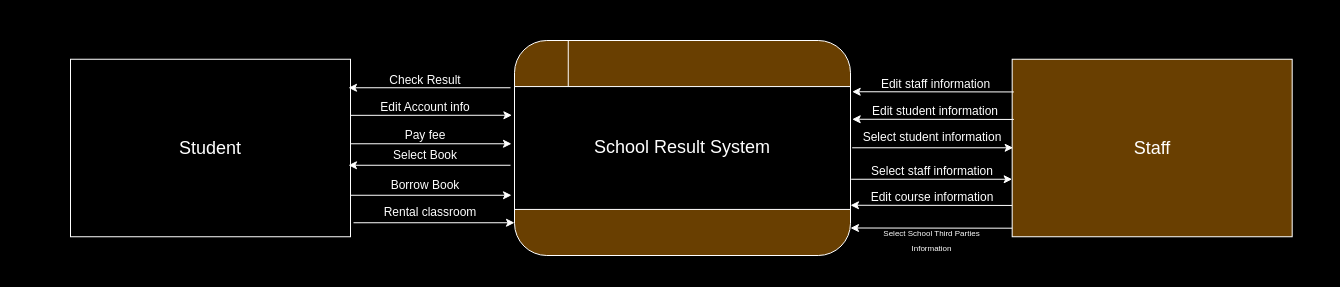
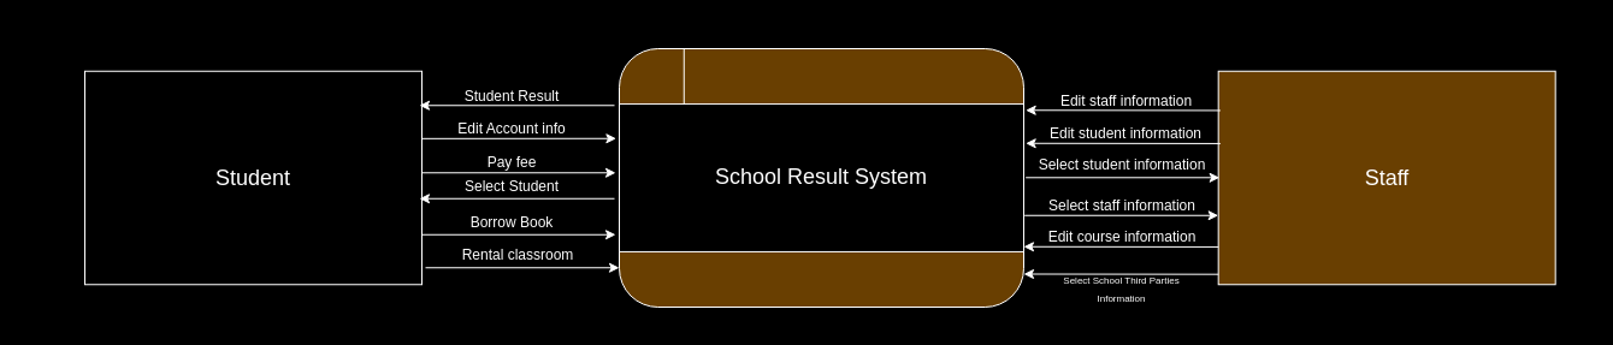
  <mxCell id="0" />
  <mxCell id="1" parent="0" />
  <mxCell id="2" value="" style="rounded=0;whiteSpace=wrap;html=1;fillColor=#000000;" vertex="1" parent="1"><mxGeometry x="20" y="20.75" width="1298" height="244.25" as="geometry" /></mxCell>
  <mxCell id="3" value="" style="group" parent="1" vertex="1" connectable="0"><mxGeometry y="40" width="336" height="215" as="geometry" x="514" /></mxCell>
  <mxCell id="4" value="" style="rounded=1;whiteSpace=wrap;html=1;fillColor=#693F01;strokeColor=#FFFFFF;" parent="3" vertex="1"><mxGeometry width="336.0" height="215" as="geometry" /></mxCell>
  <mxCell id="5" value="&lt;font style=&quot;font-size: 18px;&quot; color=&quot;#ffffff&quot;&gt;School Result System&lt;/font&gt;" style="rounded=0;whiteSpace=wrap;html=1;fillColor=#000000;strokeColor=#FFFFFF;" parent="3" vertex="1"><mxGeometry y="46.071" width="336.0" height="122.857" as="geometry" /></mxCell>
  <mxCell id="6" value="" style="endArrow=none;html=1;rounded=0;strokeColor=#FFFFFF;" parent="3" edge="1"><mxGeometry width="50" height="50" relative="1" as="geometry"><mxPoint x="53.76" y="46.071" as="sourcePoint" /><mxPoint x="53.76" as="targetPoint" /></mxGeometry></mxCell>
  <mxCell id="7" value="&lt;font style=&quot;font-size: 18px;&quot; color=&quot;#ffffff&quot;&gt;Staff&lt;/font&gt;" style="rounded=0;whiteSpace=wrap;html=1;fillColor=#693F01;strokeColor=#FFFFFF;" parent="1" vertex="1"><mxGeometry x="1011.68" y="58.75" width="280" height="177.5" as="geometry" /></mxCell>
  <mxCell id="8" value="&lt;font style=&quot;font-size: 18px;&quot; color=&quot;#ffffff&quot;&gt;Student&lt;/font&gt;" style="rounded=0;whiteSpace=wrap;html=1;fillColor=#000000;strokeColor=#FFFFFF;" parent="1" vertex="1"><mxGeometry x="70" y="58.75" width="280" height="177.5" as="geometry" /></mxCell>
  <mxCell id="9" value="" style="endArrow=classic;html=1;rounded=0;entryX=1;entryY=0.25;entryDx=0;entryDy=0;exitX=0.006;exitY=0.218;exitDx=0;exitDy=0;exitPerimeter=0;fontColor=#FFFFFF;strokeColor=#FFFFFF;" parent="1" edge="1"><mxGeometry width="50" height="50" relative="1" as="geometry"><mxPoint x="1013.36" y="91.44" as="sourcePoint" /><mxPoint x="851.68" y="91.255" as="targetPoint" /></mxGeometry></mxCell>
- <mxCell id="10" value="Check Result" style="text;html=1;align=center;verticalAlign=middle;whiteSpace=wrap;rounded=0;fontColor=#FFFFFF;" parent="1" vertex="1"><mxGeometry x="370" y="64.75" width="110" height="30" as="geometry" /></mxCell>
+ <mxCell id="10" value="Student Result" style="text;html=1;align=center;verticalAlign=middle;whiteSpace=wrap;rounded=0;fontColor=#FFFFFF;" parent="1" vertex="1"><mxGeometry x="370" y="64.75" width="110" height="30" as="geometry" /></mxCell>
  <mxCell id="11" value="Edit Account info" style="text;html=1;align=center;verticalAlign=middle;whiteSpace=wrap;rounded=0;fontColor=#FFFFFF;" parent="1" vertex="1"><mxGeometry x="375" y="87.25" width="100" height="40" as="geometry" /></mxCell>
  <mxCell id="12" value="Pay fee" style="text;html=1;align=center;verticalAlign=middle;whiteSpace=wrap;rounded=0;fontColor=#FFFFFF;" parent="1" vertex="1"><mxGeometry x="375" y="114.75" width="100" height="40" as="geometry" /></mxCell>
- <mxCell id="13" value="Select Book" style="text;html=1;align=center;verticalAlign=middle;whiteSpace=wrap;rounded=0;fontColor=#FFFFFF;" parent="1" vertex="1"><mxGeometry x="375" y="134.75" width="100" height="40" as="geometry" /></mxCell>
+ <mxCell id="13" value="Select Student" style="text;html=1;align=center;verticalAlign=middle;whiteSpace=wrap;rounded=0;fontColor=#FFFFFF;" parent="1" vertex="1"><mxGeometry x="375" y="134.75" width="100" height="40" as="geometry" /></mxCell>
  <mxCell id="14" value="Borrow Book" style="text;html=1;align=center;verticalAlign=middle;whiteSpace=wrap;rounded=0;fontColor=#FFFFFF;" parent="1" vertex="1"><mxGeometry x="375" y="164.75" width="100" height="40" as="geometry" /></mxCell>
  <mxCell id="15" value="" style="endArrow=classic;html=1;rounded=0;entryX=0.004;entryY=0.287;entryDx=0;entryDy=0;exitX=0.999;exitY=0.405;exitDx=0;exitDy=0;exitPerimeter=0;entryPerimeter=0;fontColor=#FFFFFF;strokeColor=#FFFFFF;" parent="1" edge="1"><mxGeometry width="50" height="50" relative="1" as="geometry"><mxPoint x="350" y="114.828" as="sourcePoint" /><mxPoint x="511.4" y="114.749" as="targetPoint" /></mxGeometry></mxCell>
  <mxCell id="16" value="" style="endArrow=classic;html=1;rounded=0;entryX=0.004;entryY=0.287;entryDx=0;entryDy=0;exitX=0.999;exitY=0.405;exitDx=0;exitDy=0;exitPerimeter=0;entryPerimeter=0;fontColor=#FFFFFF;strokeColor=#FFFFFF;" parent="1" edge="1"><mxGeometry width="50" height="50" relative="1" as="geometry"><mxPoint x="350" y="143.27" as="sourcePoint" /><mxPoint x="511" y="143.27" as="targetPoint" /></mxGeometry></mxCell>
  <mxCell id="17" value="" style="endArrow=classic;html=1;rounded=0;entryX=1;entryY=0.25;entryDx=0;entryDy=0;exitX=0.006;exitY=0.218;exitDx=0;exitDy=0;exitPerimeter=0;fontColor=#FFFFFF;strokeColor=#FFFFFF;" parent="1" edge="1"><mxGeometry width="50" height="50" relative="1" as="geometry"><mxPoint x="510" y="164.75" as="sourcePoint" /><mxPoint x="348" y="164.75" as="targetPoint" /></mxGeometry></mxCell>
  <mxCell id="18" value="" style="endArrow=classic;html=1;rounded=0;entryX=0.004;entryY=0.287;entryDx=0;entryDy=0;exitX=0.999;exitY=0.405;exitDx=0;exitDy=0;exitPerimeter=0;entryPerimeter=0;fontColor=#FFFFFF;strokeColor=#FFFFFF;" parent="1" edge="1"><mxGeometry width="50" height="50" relative="1" as="geometry"><mxPoint x="350" y="194.75" as="sourcePoint" /><mxPoint x="511" y="194.75" as="targetPoint" /></mxGeometry></mxCell>
  <mxCell id="19" value="Edit staff information" style="text;html=1;strokeColor=none;fillColor=none;align=center;verticalAlign=middle;whiteSpace=wrap;rounded=0;fontColor=#FFFFFF;" parent="1" vertex="1"><mxGeometry x="871.68" y="68.75" width="127" height="30" as="geometry" /></mxCell>
  <mxCell id="20" value="" style="endArrow=classic;html=1;rounded=0;entryX=1;entryY=0.25;entryDx=0;entryDy=0;exitX=0.006;exitY=0.218;exitDx=0;exitDy=0;exitPerimeter=0;fontColor=#FFFFFF;strokeColor=#FFFFFF;" parent="1" edge="1"><mxGeometry width="50" height="50" relative="1" as="geometry"><mxPoint x="510" y="87.25" as="sourcePoint" /><mxPoint x="348" y="87.25" as="targetPoint" /></mxGeometry></mxCell>
  <mxCell id="21" value="" style="endArrow=classic;html=1;rounded=0;entryX=1;entryY=0.25;entryDx=0;entryDy=0;exitX=0.006;exitY=0.218;exitDx=0;exitDy=0;exitPerimeter=0;fontColor=#FFFFFF;strokeColor=#FFFFFF;" parent="1" edge="1"><mxGeometry width="50" height="50" relative="1" as="geometry"><mxPoint x="1013.36" y="118.94" as="sourcePoint" /><mxPoint x="851.68" y="118.755" as="targetPoint" /></mxGeometry></mxCell>
  <mxCell id="22" value="Edit student information" style="text;html=1;strokeColor=none;fillColor=none;align=center;verticalAlign=middle;whiteSpace=wrap;rounded=0;fontColor=#FFFFFF;" parent="1" vertex="1"><mxGeometry x="855.18" y="96.25" width="160" height="30" as="geometry" /></mxCell>
  <mxCell id="23" value="" style="endArrow=classic;html=1;rounded=0;entryX=0.004;entryY=0.287;entryDx=0;entryDy=0;exitX=0.999;exitY=0.405;exitDx=0;exitDy=0;exitPerimeter=0;entryPerimeter=0;fontColor=#FFFFFF;strokeColor=#FFFFFF;" parent="1" edge="1"><mxGeometry width="50" height="50" relative="1" as="geometry"><mxPoint x="851.68" y="147.29" as="sourcePoint" /><mxPoint x="1012.68" y="147.29" as="targetPoint" /></mxGeometry></mxCell>
  <mxCell id="24" value="" style="endArrow=classic;html=1;rounded=0;entryX=0.004;entryY=0.287;entryDx=0;entryDy=0;exitX=0.999;exitY=0.405;exitDx=0;exitDy=0;exitPerimeter=0;entryPerimeter=0;fontColor=#FFFFFF;strokeColor=#FFFFFF;" parent="1" edge="1"><mxGeometry width="50" height="50" relative="1" as="geometry"><mxPoint x="850.68" y="178.75" as="sourcePoint" /><mxPoint x="1011.68" y="178.75" as="targetPoint" /></mxGeometry></mxCell>
  <mxCell id="25" value="Select student information" style="text;html=1;strokeColor=none;fillColor=none;align=center;verticalAlign=middle;whiteSpace=wrap;rounded=0;fontColor=#FFFFFF;" parent="1" vertex="1"><mxGeometry x="851.68" y="129.75" width="160" height="15" as="geometry" /></mxCell>
  <mxCell id="26" value="Select staff information" style="text;html=1;strokeColor=none;fillColor=none;align=center;verticalAlign=middle;whiteSpace=wrap;rounded=0;fontColor=#FFFFFF;" parent="1" vertex="1"><mxGeometry x="851.68" y="163.75" width="160" height="15" as="geometry" /></mxCell>
  <mxCell id="27" value="Rental classroom" style="text;html=1;align=center;verticalAlign=middle;whiteSpace=wrap;rounded=0;fontColor=#FFFFFF;" parent="1" vertex="1"><mxGeometry x="380" y="192.25" width="100" height="40" as="geometry" /></mxCell>
  <mxCell id="28" value="" style="endArrow=classic;html=1;rounded=0;entryX=0.004;entryY=0.287;entryDx=0;entryDy=0;exitX=0.999;exitY=0.405;exitDx=0;exitDy=0;exitPerimeter=0;entryPerimeter=0;fontColor=#FFFFFF;strokeColor=#FFFFFF;" parent="1" edge="1"><mxGeometry width="50" height="50" relative="1" as="geometry"><mxPoint x="353" y="222.25" as="sourcePoint" /><mxPoint y="222.25" as="targetPoint" x="514" /></mxGeometry></mxCell>
  <mxCell id="29" value="Edit course information" style="text;html=1;strokeColor=none;fillColor=none;align=center;verticalAlign=middle;whiteSpace=wrap;rounded=0;fontColor=#FFFFFF;" parent="1" vertex="1"><mxGeometry x="851.68" y="189.75" width="160" height="15" as="geometry" /></mxCell>
  <mxCell id="30" value="" style="endArrow=classic;html=1;rounded=0;entryX=1;entryY=0.25;entryDx=0;entryDy=0;exitX=0.006;exitY=0.218;exitDx=0;exitDy=0;exitPerimeter=0;fontColor=#FFFFFF;strokeColor=#FFFFFF;" parent="1" edge="1"><mxGeometry width="50" height="50" relative="1" as="geometry"><mxPoint x="1011.68" y="204.94" as="sourcePoint" /><mxPoint x="850" y="204.755" as="targetPoint" /></mxGeometry></mxCell>
  <mxCell id="31" value="&lt;font style=&quot;&quot;&gt;&lt;font style=&quot;font-size: 8px;&quot;&gt;Select School Third Parties Information&lt;/font&gt;&lt;br&gt;&lt;/font&gt;" style="text;html=1;strokeColor=none;fillColor=none;align=center;verticalAlign=middle;whiteSpace=wrap;rounded=0;fontColor=#FFFFFF;" parent="1" vertex="1"><mxGeometry x="863.68" y="231.25" width="135.32" height="15" as="geometry" /></mxCell>
  <mxCell id="32" value="" style="endArrow=classic;html=1;rounded=0;entryX=1;entryY=0.25;entryDx=0;entryDy=0;exitX=0.006;exitY=0.218;exitDx=0;exitDy=0;exitPerimeter=0;fontColor=#FFFFFF;strokeColor=#FFFFFF;" parent="1" edge="1"><mxGeometry width="50" height="50" relative="1" as="geometry"><mxPoint x="1011.68" y="227.69" as="sourcePoint" /><mxPoint x="850" y="227.505" as="targetPoint" /></mxGeometry></mxCell>
